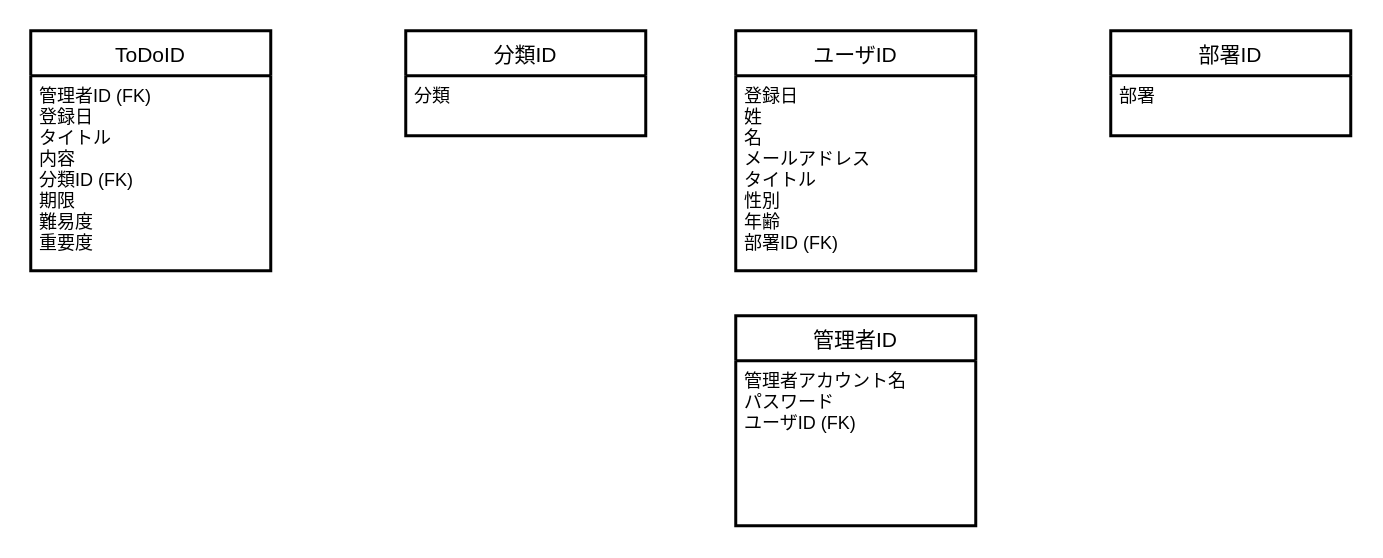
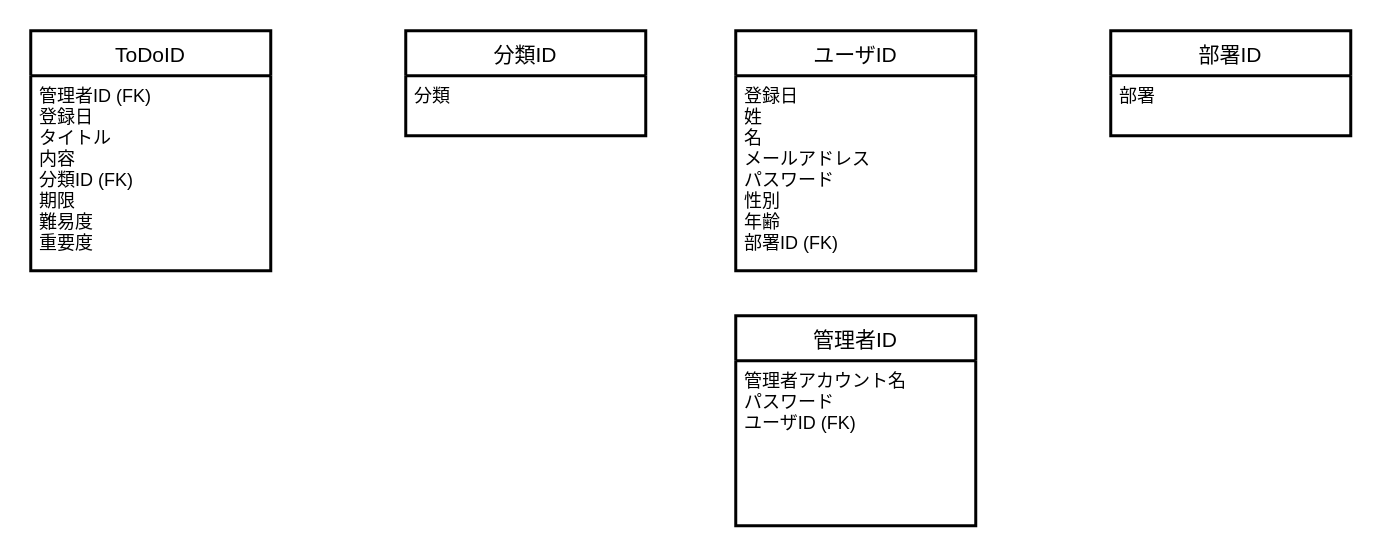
  <mxCell id="0" />
  <mxCell id="1" parent="0" />
  <mxCell id="2" value="ToDoID" style="swimlane;childLayout=stackLayout;horizontal=1;startSize=30;horizontalStack=0;rounded=0;fontSize=14;fontStyle=0;strokeWidth=2;resizeParent=0;resizeLast=1;shadow=0;dashed=0;align=center;" parent="1" vertex="1"><mxGeometry x="20" y="20" width="160" height="160" as="geometry" /></mxCell>
  <mxCell id="3" value="管理者ID (FK)&#10;登録日&#10;タイトル&#10;内容&#10;分類ID (FK)&#10;期限&#10;難易度&#10;重要度&#10;" style="align=left;strokeColor=none;fillColor=none;spacingLeft=4;fontSize=12;verticalAlign=top;resizable=0;rotatable=0;part=1;" parent="2" vertex="1"><mxGeometry y="30" width="160" height="130" as="geometry" /></mxCell>
  <mxCell id="4" value="分類ID" style="swimlane;childLayout=stackLayout;horizontal=1;startSize=30;horizontalStack=0;rounded=0;fontSize=14;fontStyle=0;strokeWidth=2;resizeParent=0;resizeLast=1;shadow=0;dashed=0;align=center;" parent="1" vertex="1"><mxGeometry x="270" y="20" width="160" height="70" as="geometry" /></mxCell>
  <mxCell id="5" value="分類&#10;" style="align=left;strokeColor=none;fillColor=none;spacingLeft=4;fontSize=12;verticalAlign=top;resizable=0;rotatable=0;part=1;" parent="4" vertex="1"><mxGeometry y="30" width="160" height="40" as="geometry" /></mxCell>
  <mxCell id="6" value="ユーザID" style="swimlane;childLayout=stackLayout;horizontal=1;startSize=30;horizontalStack=0;rounded=0;fontSize=14;fontStyle=0;strokeWidth=2;resizeParent=0;resizeLast=1;shadow=0;dashed=0;align=center;" parent="1" vertex="1"><mxGeometry x="490" y="20" width="160" height="160" as="geometry" /></mxCell>
- <mxCell id="7" value="登録日&#10;姓&#10;名&#10;メールアドレス&#10;タイトル&#10;性別&#10;年齢&#10;部署ID (FK)" style="align=left;strokeColor=none;fillColor=none;spacingLeft=4;fontSize=12;verticalAlign=top;resizable=0;rotatable=0;part=1;" parent="6" vertex="1"><mxGeometry y="30" width="160" height="130" as="geometry" /></mxCell>
+ <mxCell id="7" value="登録日&#10;姓&#10;名&#10;メールアドレス&#10;パスワード&#10;性別&#10;年齢&#10;部署ID (FK)" style="align=left;strokeColor=none;fillColor=none;spacingLeft=4;fontSize=12;verticalAlign=top;resizable=0;rotatable=0;part=1;" parent="6" vertex="1"><mxGeometry y="30" width="160" height="130" as="geometry" /></mxCell>
  <mxCell id="8" value="部署ID" style="swimlane;childLayout=stackLayout;horizontal=1;startSize=30;horizontalStack=0;rounded=0;fontSize=14;fontStyle=0;strokeWidth=2;resizeParent=0;resizeLast=1;shadow=0;dashed=0;align=center;" parent="1" vertex="1"><mxGeometry x="740" y="20" width="160" height="70" as="geometry" /></mxCell>
  <mxCell id="9" value="部署&#10;" style="align=left;strokeColor=none;fillColor=none;spacingLeft=4;fontSize=12;verticalAlign=top;resizable=0;rotatable=0;part=1;" parent="8" vertex="1"><mxGeometry y="30" width="160" height="40" as="geometry" /></mxCell>
  <mxCell id="10" value="管理者ID" style="swimlane;childLayout=stackLayout;horizontal=1;startSize=30;horizontalStack=0;rounded=0;fontSize=14;fontStyle=0;strokeWidth=2;resizeParent=0;resizeLast=1;shadow=0;dashed=0;align=center;" parent="1" vertex="1"><mxGeometry x="490" y="210" width="160" height="140" as="geometry" /></mxCell>
  <mxCell id="11" value="管理者アカウント名&#10;パスワード&#10;ユーザID (FK)" style="align=left;strokeColor=none;fillColor=none;spacingLeft=4;fontSize=12;verticalAlign=top;resizable=0;rotatable=0;part=1;" parent="10" vertex="1"><mxGeometry y="30" width="160" height="110" as="geometry" /></mxCell>
